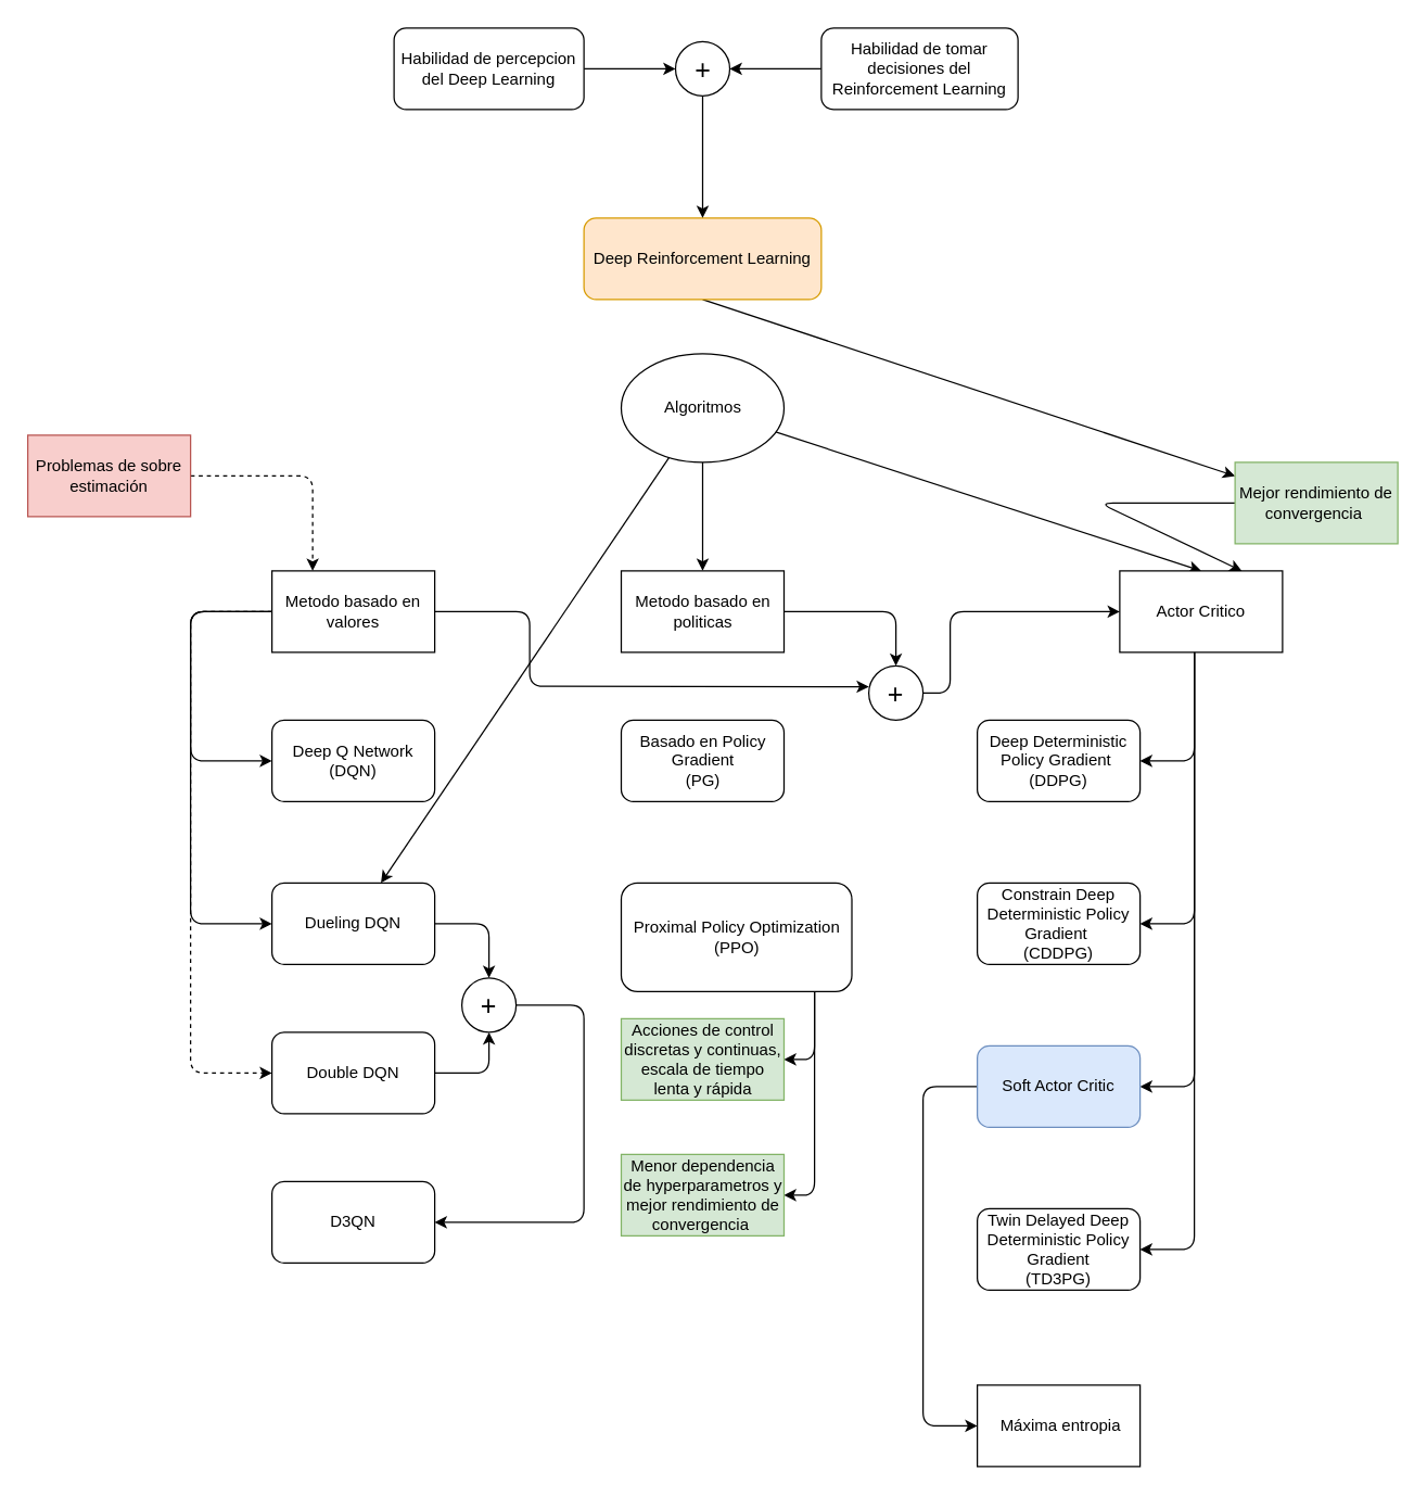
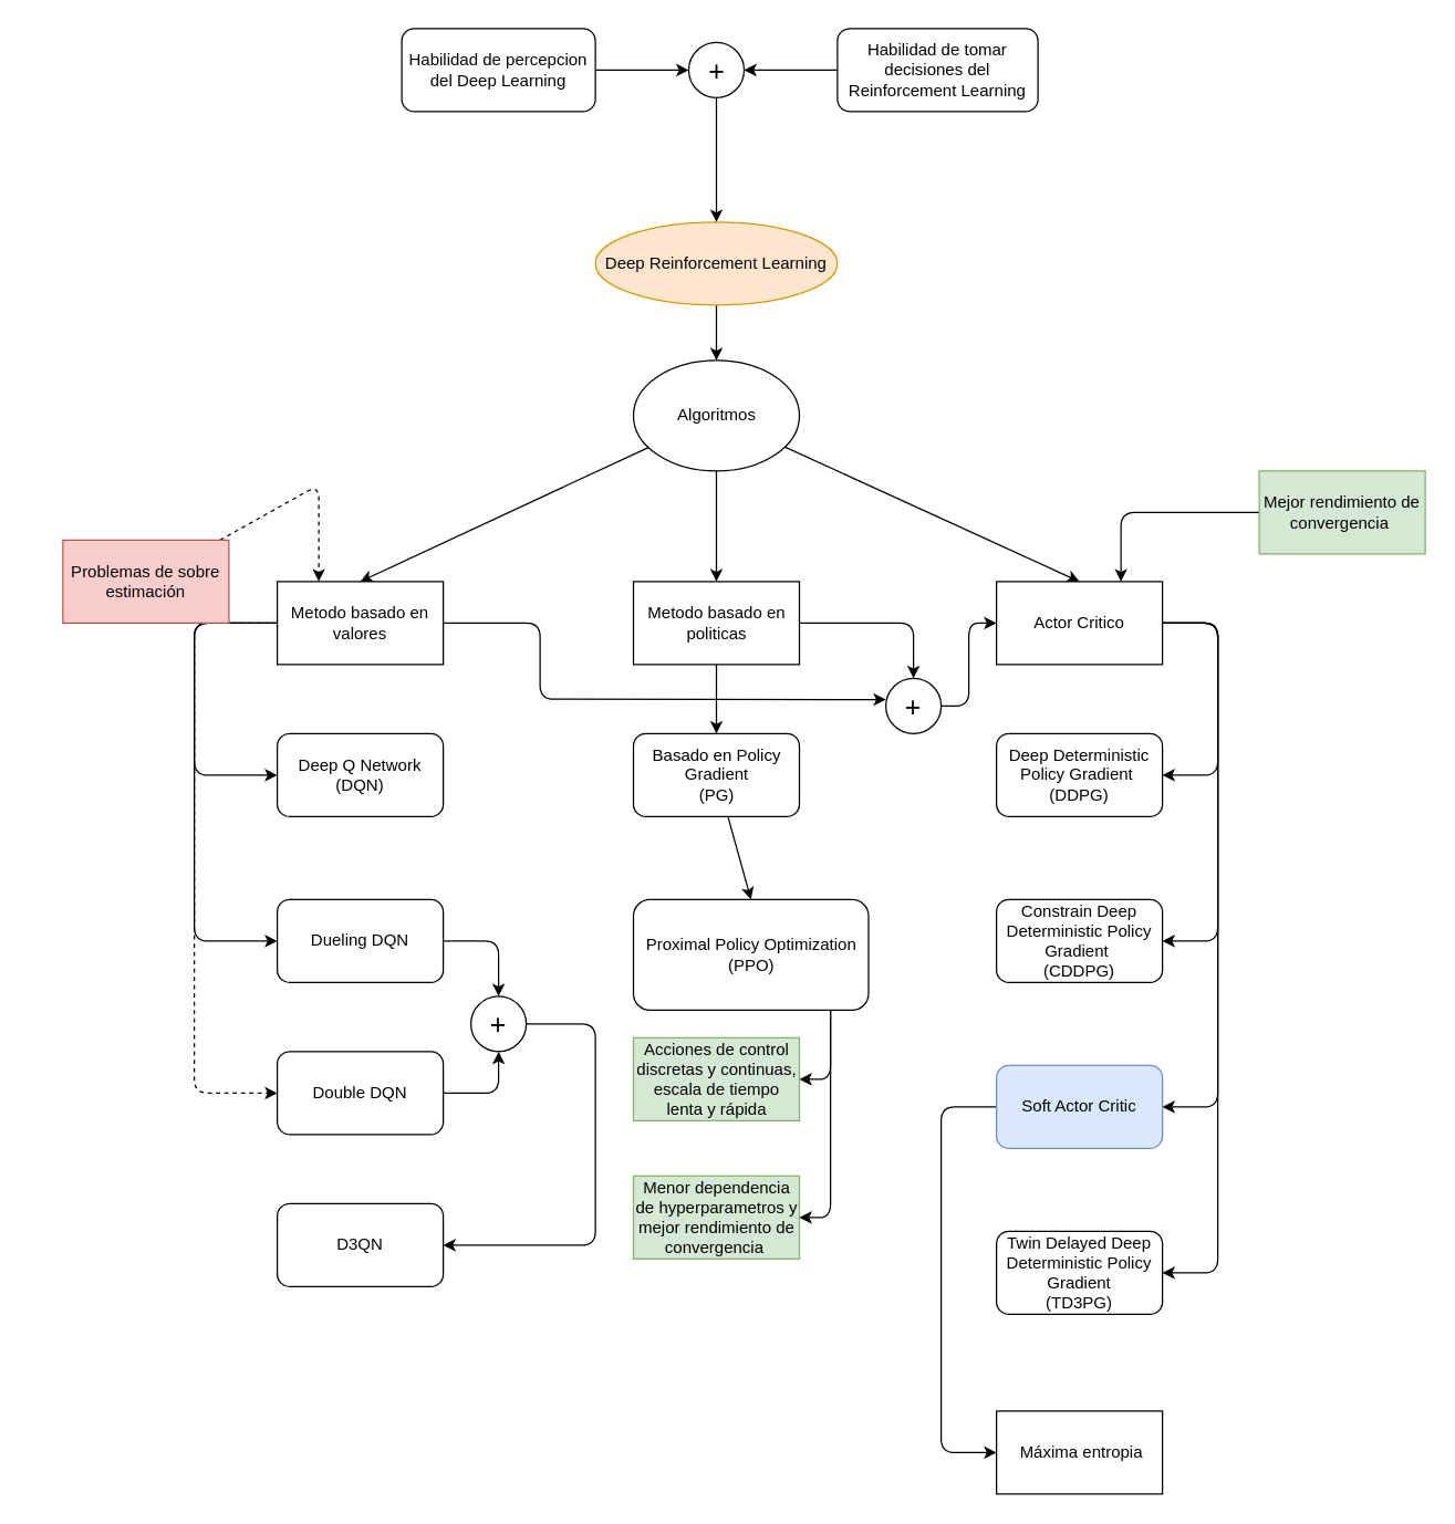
  <mxCell id="0" />
  <mxCell id="1" parent="0" />
- <mxCell id="2" style="edgeStyle=none;html=1;exitX=0.5;exitY=1;exitDx=0;exitDy=0;" edge="1" parent="1" source="3" target="52"><mxGeometry relative="1" as="geometry" /></mxCell>
- <mxCell id="3" value="Deep Reinforcement Learning" style="rounded=1;whiteSpace=wrap;html=1;fillColor=#ffe6cc;strokeColor=#d79b00;" vertex="1" parent="1"><mxGeometry x="430" y="160" width="175" height="60" as="geometry" /></mxCell>
+ <mxCell id="2" style="edgeStyle=none;html=1;exitX=0.5;exitY=1;exitDx=0;exitDy=0;entryX=0.5;entryY=0;entryDx=0;entryDy=0;" edge="1" parent="1" source="3" target="11"><mxGeometry relative="1" as="geometry" /></mxCell>
+ <mxCell id="3" value="Deep Reinforcement Learning" style="ellipse;whiteSpace=wrap;html=1;fillColor=#ffe6cc;strokeColor=#d79b00;" vertex="1" parent="1"><mxGeometry x="430" y="160" width="175" height="60" as="geometry" /></mxCell>
  <mxCell id="4" style="edgeStyle=none;html=1;entryX=0;entryY=0.5;entryDx=0;entryDy=0;" edge="1" parent="1" source="5" target="46"><mxGeometry relative="1" as="geometry" /></mxCell>
  <mxCell id="5" value="Habilidad de percepcion del Deep Learning" style="rounded=1;whiteSpace=wrap;html=1;" vertex="1" parent="1"><mxGeometry x="290" y="20" width="140" height="60" as="geometry" /></mxCell>
  <mxCell id="6" style="edgeStyle=none;html=1;entryX=1;entryY=0.5;entryDx=0;entryDy=0;" edge="1" parent="1" source="7" target="46"><mxGeometry relative="1" as="geometry" /></mxCell>
  <mxCell id="7" value="Habilidad de tomar decisiones del Reinforcement Learning" style="rounded=1;whiteSpace=wrap;html=1;" vertex="1" parent="1"><mxGeometry x="605" y="20" width="145" height="60" as="geometry" /></mxCell>
  <mxCell id="8" style="edgeStyle=none;html=1;entryX=0.5;entryY=0;entryDx=0;entryDy=0;" edge="1" parent="1" source="11" target="16"><mxGeometry relative="1" as="geometry" /></mxCell>
- <mxCell id="9" style="edgeStyle=none;html=1;" edge="1" parent="1" source="11" target="24"><mxGeometry relative="1" as="geometry" /></mxCell>
+ <mxCell id="9" style="edgeStyle=none;html=1;entryX=0.5;entryY=0;entryDx=0;entryDy=0;" edge="1" parent="1" source="11" target="13"><mxGeometry relative="1" as="geometry" /></mxCell>
  <mxCell id="10" style="edgeStyle=none;html=1;entryX=0.5;entryY=0;entryDx=0;entryDy=0;" edge="1" parent="1" source="11" target="21"><mxGeometry relative="1" as="geometry" /></mxCell>
  <mxCell id="11" value="Algoritmos" style="ellipse;whiteSpace=wrap;html=1;" vertex="1" parent="1"><mxGeometry x="457.5" y="260" width="120" height="80" as="geometry" /></mxCell>
  <mxCell id="12" style="edgeStyle=none;html=1;entryX=0;entryY=0.5;entryDx=0;entryDy=0;" edge="1" parent="1"><mxGeometry relative="1" as="geometry"><mxPoint x="320" y="449.995" as="sourcePoint" /><mxPoint x="640" y="505.38" as="targetPoint" /><Array as="points"><mxPoint x="390" y="450" /><mxPoint x="390" y="505" /></Array></mxGeometry></mxCell>
  <mxCell id="13" value="Metodo basado en valores" style="rounded=0;whiteSpace=wrap;html=1;" vertex="1" parent="1"><mxGeometry x="200" y="420" width="120" height="60" as="geometry" /></mxCell>
+ <mxCell id="14" style="edgeStyle=none;html=1;entryX=0.5;entryY=0;entryDx=0;entryDy=0;" edge="1" parent="1" source="16" target="34"><mxGeometry relative="1" as="geometry" /></mxCell>
  <mxCell id="15" style="edgeStyle=none;html=1;entryX=0.5;entryY=0;entryDx=0;entryDy=0;" edge="1" parent="1" source="16" target="39"><mxGeometry relative="1" as="geometry"><Array as="points"><mxPoint x="660" y="450" /></Array></mxGeometry></mxCell>
  <mxCell id="16" value="Metodo basado en politicas" style="rounded=0;whiteSpace=wrap;html=1;" vertex="1" parent="1"><mxGeometry x="457.5" y="420" width="120" height="60" as="geometry" /></mxCell>
  <mxCell id="17" style="edgeStyle=none;html=1;entryX=1;entryY=0.5;entryDx=0;entryDy=0;" edge="1" parent="1" source="21" target="40"><mxGeometry relative="1" as="geometry"><Array as="points"><mxPoint x="880" y="450" /><mxPoint x="880" y="560" /></Array></mxGeometry></mxCell>
  <mxCell id="18" style="edgeStyle=none;html=1;entryX=1;entryY=0.5;entryDx=0;entryDy=0;" edge="1" parent="1" source="21" target="41"><mxGeometry relative="1" as="geometry"><Array as="points"><mxPoint x="880" y="450" /><mxPoint x="880" y="680" /></Array></mxGeometry></mxCell>
  <mxCell id="19" style="edgeStyle=none;html=1;entryX=1;entryY=0.5;entryDx=0;entryDy=0;" edge="1" parent="1" source="21" target="43"><mxGeometry relative="1" as="geometry"><Array as="points"><mxPoint x="880" y="450" /><mxPoint x="880" y="800" /></Array></mxGeometry></mxCell>
  <mxCell id="20" style="edgeStyle=none;html=1;entryX=1;entryY=0.5;entryDx=0;entryDy=0;" edge="1" parent="1" source="21" target="44"><mxGeometry relative="1" as="geometry"><Array as="points"><mxPoint x="880" y="450" /><mxPoint x="880" y="920" /></Array></mxGeometry></mxCell>
- <mxCell id="21" value="Actor Critico" style="rounded=0;whiteSpace=wrap;html=1;" vertex="1" parent="1"><mxGeometry x="825" y="420" width="120" height="60" as="geometry" /></mxCell>
+ <mxCell id="21" value="Actor Critico" style="rounded=0;whiteSpace=wrap;html=1;" vertex="1" parent="1"><mxGeometry x="720" y="420" width="120" height="60" as="geometry" /></mxCell>
  <mxCell id="22" value="Deep Q Network&lt;div&gt;(DQN)&lt;/div&gt;" style="rounded=1;whiteSpace=wrap;html=1;" vertex="1" parent="1"><mxGeometry x="200" y="530" width="120" height="60" as="geometry" /></mxCell>
  <mxCell id="23" style="edgeStyle=none;html=1;entryX=0.5;entryY=0;entryDx=0;entryDy=0;" edge="1" parent="1" source="24" target="32"><mxGeometry relative="1" as="geometry"><Array as="points"><mxPoint x="360" y="680" /></Array></mxGeometry></mxCell>
  <mxCell id="24" value="Dueling DQN" style="rounded=1;whiteSpace=wrap;html=1;" vertex="1" parent="1"><mxGeometry x="200" y="650" width="120" height="60" as="geometry" /></mxCell>
  <mxCell id="25" style="edgeStyle=none;html=1;entryX=0.5;entryY=1;entryDx=0;entryDy=0;" edge="1" parent="1" source="26" target="32"><mxGeometry relative="1" as="geometry"><Array as="points"><mxPoint x="360" y="790" /></Array></mxGeometry></mxCell>
  <mxCell id="26" value="Double DQN" style="rounded=1;whiteSpace=wrap;html=1;" vertex="1" parent="1"><mxGeometry x="200" y="760" width="120" height="60" as="geometry" /></mxCell>
  <mxCell id="27" value="D3QN" style="rounded=1;whiteSpace=wrap;html=1;" vertex="1" parent="1"><mxGeometry x="200" y="870" width="120" height="60" as="geometry" /></mxCell>
  <mxCell id="28" value="" style="endArrow=classic;html=1;exitX=0;exitY=0.5;exitDx=0;exitDy=0;entryX=0;entryY=0.5;entryDx=0;entryDy=0;" edge="1" parent="1" source="13" target="22"><mxGeometry width="50" height="50" relative="1" as="geometry"><mxPoint x="480" y="680" as="sourcePoint" /><mxPoint x="150" y="450" as="targetPoint" /><Array as="points"><mxPoint x="140" y="450" /><mxPoint x="140" y="560" /></Array></mxGeometry></mxCell>
  <mxCell id="29" value="" style="endArrow=classic;html=1;exitX=0;exitY=0.5;exitDx=0;exitDy=0;entryX=0;entryY=0.5;entryDx=0;entryDy=0;" edge="1" parent="1" source="13" target="24"><mxGeometry width="50" height="50" relative="1" as="geometry"><mxPoint x="480" y="680" as="sourcePoint" /><mxPoint x="530" y="630" as="targetPoint" /><Array as="points"><mxPoint x="140" y="450" /><mxPoint x="140" y="680" /></Array></mxGeometry></mxCell>
  <mxCell id="30" value="" style="endArrow=classic;html=1;exitX=0;exitY=0.5;exitDx=0;exitDy=0;entryX=0;entryY=0.5;entryDx=0;entryDy=0;dashed=1;" edge="1" parent="1" source="13" target="26"><mxGeometry width="50" height="50" relative="1" as="geometry"><mxPoint x="480" y="680" as="sourcePoint" /><mxPoint x="530" y="630" as="targetPoint" /><Array as="points"><mxPoint x="140" y="450" /><mxPoint x="140" y="790" /></Array></mxGeometry></mxCell>
  <mxCell id="31" style="edgeStyle=none;html=1;entryX=1;entryY=0.5;entryDx=0;entryDy=0;" edge="1" parent="1" source="32" target="27"><mxGeometry relative="1" as="geometry"><Array as="points"><mxPoint x="430" y="740" /><mxPoint x="430" y="820" /><mxPoint x="430" y="900" /></Array></mxGeometry></mxCell>
  <mxCell id="32" value="&lt;font style=&quot;font-size: 20px;&quot;&gt;+&lt;/font&gt;" style="ellipse;whiteSpace=wrap;html=1;aspect=fixed;" vertex="1" parent="1"><mxGeometry x="340" y="720" width="40" height="40" as="geometry" /></mxCell>
+ <mxCell id="33" style="edgeStyle=none;html=1;entryX=0.5;entryY=0;entryDx=0;entryDy=0;" edge="1" parent="1" source="34" target="37"><mxGeometry relative="1" as="geometry" /></mxCell>
  <mxCell id="34" value="Basado en Policy Gradient&lt;div&gt;(PG)&lt;/div&gt;" style="rounded=1;whiteSpace=wrap;html=1;" vertex="1" parent="1"><mxGeometry x="457.5" y="530" width="120" height="60" as="geometry" /></mxCell>
  <mxCell id="35" style="edgeStyle=none;html=1;entryX=1;entryY=0.5;entryDx=0;entryDy=0;" edge="1" parent="1" source="37" target="49"><mxGeometry relative="1" as="geometry"><Array as="points"><mxPoint x="600" y="680" /><mxPoint x="600" y="780" /></Array></mxGeometry></mxCell>
  <mxCell id="36" style="edgeStyle=none;html=1;entryX=1;entryY=0.5;entryDx=0;entryDy=0;" edge="1" parent="1" source="37" target="50"><mxGeometry relative="1" as="geometry"><Array as="points"><mxPoint x="600" y="680" /><mxPoint x="600" y="880" /></Array></mxGeometry></mxCell>
  <mxCell id="37" value="Proximal Policy Optimization&lt;div&gt;(PPO)&lt;/div&gt;" style="rounded=1;whiteSpace=wrap;html=1;" vertex="1" parent="1"><mxGeometry x="457.5" y="650" width="170" height="80" as="geometry" /></mxCell>
  <mxCell id="38" style="edgeStyle=none;html=1;entryX=0;entryY=0.5;entryDx=0;entryDy=0;" edge="1" parent="1" source="39" target="21"><mxGeometry relative="1" as="geometry"><Array as="points"><mxPoint x="700" y="510" /><mxPoint x="700" y="450" /></Array></mxGeometry></mxCell>
  <mxCell id="39" value="&lt;font style=&quot;font-size: 20px;&quot;&gt;+&lt;/font&gt;" style="ellipse;whiteSpace=wrap;html=1;aspect=fixed;" vertex="1" parent="1"><mxGeometry x="640" y="490" width="40" height="40" as="geometry" /></mxCell>
  <mxCell id="40" value="Deep Deterministic Policy Gradient&amp;nbsp;&lt;div&gt;(DDPG)&lt;/div&gt;" style="rounded=1;whiteSpace=wrap;html=1;" vertex="1" parent="1"><mxGeometry x="720" y="530" width="120" height="60" as="geometry" /></mxCell>
  <mxCell id="41" value="Constrain Deep Deterministic Policy Gradient&amp;nbsp;&lt;div&gt;(CDDPG)&lt;/div&gt;" style="rounded=1;whiteSpace=wrap;html=1;" vertex="1" parent="1"><mxGeometry x="720" y="650" width="120" height="60" as="geometry" /></mxCell>
  <mxCell id="42" style="edgeStyle=none;html=1;entryX=0;entryY=0.5;entryDx=0;entryDy=0;" edge="1" parent="1" source="43" target="53"><mxGeometry relative="1" as="geometry"><Array as="points"><mxPoint x="680" y="800" /><mxPoint x="680" y="1050" /></Array></mxGeometry></mxCell>
  <mxCell id="43" value="Soft Actor Critic" style="rounded=1;whiteSpace=wrap;html=1;fillColor=#dae8fc;strokeColor=#6c8ebf;" vertex="1" parent="1"><mxGeometry x="720" y="770" width="120" height="60" as="geometry" /></mxCell>
  <mxCell id="44" value="Twin Delayed Deep Deterministic Policy Gradient&lt;div&gt;(TD3PG)&lt;/div&gt;" style="rounded=1;whiteSpace=wrap;html=1;" vertex="1" parent="1"><mxGeometry x="720" y="890" width="120" height="60" as="geometry" /></mxCell>
  <mxCell id="45" style="edgeStyle=none;html=1;entryX=0.5;entryY=0;entryDx=0;entryDy=0;" edge="1" parent="1" source="46" target="3"><mxGeometry relative="1" as="geometry" /></mxCell>
  <mxCell id="46" value="&lt;font style=&quot;font-size: 20px;&quot;&gt;+&lt;/font&gt;" style="ellipse;whiteSpace=wrap;html=1;aspect=fixed;" vertex="1" parent="1"><mxGeometry x="497.5" y="30" width="40" height="40" as="geometry" /></mxCell>
  <mxCell id="47" style="edgeStyle=none;html=1;entryX=0.25;entryY=0;entryDx=0;entryDy=0;dashed=1;" edge="1" parent="1" source="48" target="13"><mxGeometry relative="1" as="geometry"><Array as="points"><mxPoint x="230" y="350" /></Array></mxGeometry></mxCell>
- <mxCell id="48" value="Problemas de sobre estimación" style="rounded=0;whiteSpace=wrap;html=1;fillColor=#f8cecc;strokeColor=#b85450;" vertex="1" parent="1"><mxGeometry x="20" y="320" width="120" height="60" as="geometry" /></mxCell>
+ <mxCell id="48" value="Problemas de sobre estimación" style="rounded=0;whiteSpace=wrap;html=1;fillColor=#f8cecc;strokeColor=#b85450;" vertex="1" parent="1"><mxGeometry x="45" y="390" width="120" height="60" as="geometry" /></mxCell>
  <mxCell id="49" value="Acciones de control discretas y continuas, escala de tiempo lenta y rápida" style="rounded=0;whiteSpace=wrap;html=1;fillColor=#d5e8d4;strokeColor=#82b366;" vertex="1" parent="1"><mxGeometry x="457.5" y="750" width="120" height="60" as="geometry" /></mxCell>
  <mxCell id="50" value="Menor dependencia de hyperparametros y mejor rendimiento de convergencia&amp;nbsp;" style="rounded=0;whiteSpace=wrap;html=1;fillColor=#d5e8d4;strokeColor=#82b366;" vertex="1" parent="1"><mxGeometry x="457.5" y="850" width="120" height="60" as="geometry" /></mxCell>
  <mxCell id="51" style="edgeStyle=none;html=1;entryX=0.75;entryY=0;entryDx=0;entryDy=0;" edge="1" parent="1" source="52" target="21"><mxGeometry relative="1" as="geometry"><Array as="points"><mxPoint x="810" y="370" /></Array></mxGeometry></mxCell>
  <mxCell id="52" value="Mejor rendimiento de convergencia&amp;nbsp;" style="rounded=0;whiteSpace=wrap;html=1;fillColor=#d5e8d4;strokeColor=#82b366;" vertex="1" parent="1"><mxGeometry x="910" y="340" width="120" height="60" as="geometry" /></mxCell>
  <mxCell id="53" value="&amp;nbsp;Máxima entropia" style="rounded=0;whiteSpace=wrap;html=1;" vertex="1" parent="1"><mxGeometry x="720" y="1020" width="120" height="60" as="geometry" /></mxCell>
